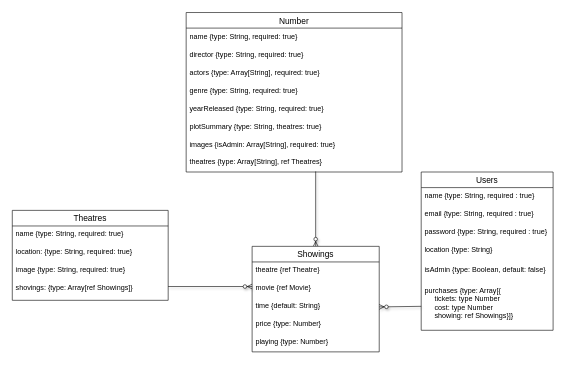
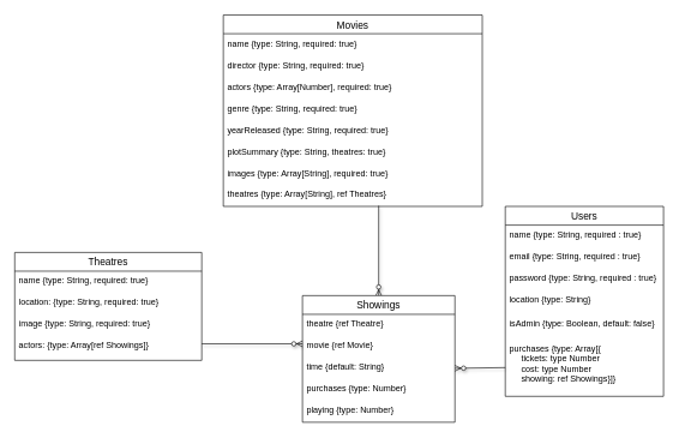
  <mxCell id="0" />
  <mxCell id="1" parent="0" />
- <mxCell id="2" value="Number" style="swimlane;fontStyle=0;childLayout=stackLayout;horizontal=1;startSize=26;horizontalStack=0;resizeParent=1;resizeParentMax=0;resizeLast=0;collapsible=1;marginBottom=0;align=center;fontSize=14;" vertex="1" parent="1"><mxGeometry x="310" y="20" width="360" height="266" as="geometry" /></mxCell>
+ <mxCell id="2" value="Movies" style="swimlane;fontStyle=0;childLayout=stackLayout;horizontal=1;startSize=26;horizontalStack=0;resizeParent=1;resizeParentMax=0;resizeLast=0;collapsible=1;marginBottom=0;align=center;fontSize=14;" vertex="1" parent="1"><mxGeometry x="310" y="20" width="360" height="266" as="geometry" /></mxCell>
  <mxCell id="3" value="name {type: String, required: true}" style="text;strokeColor=none;fillColor=none;spacingLeft=4;spacingRight=4;overflow=hidden;rotatable=0;points=[[0,0.5],[1,0.5]];portConstraint=eastwest;fontSize=12;" vertex="1" parent="2"><mxGeometry y="26" width="360" height="30" as="geometry" /></mxCell>
  <mxCell id="4" value="director {type: String, required: true}" style="text;strokeColor=none;fillColor=none;spacingLeft=4;spacingRight=4;overflow=hidden;rotatable=0;points=[[0,0.5],[1,0.5]];portConstraint=eastwest;fontSize=12;" vertex="1" parent="2"><mxGeometry y="56" width="360" height="30" as="geometry" /></mxCell>
- <mxCell id="5" value="actors {type: Array[String], required: true}" style="text;strokeColor=none;fillColor=none;spacingLeft=4;spacingRight=4;overflow=hidden;rotatable=0;points=[[0,0.5],[1,0.5]];portConstraint=eastwest;fontSize=12;" vertex="1" parent="2"><mxGeometry y="86" width="360" height="30" as="geometry" /></mxCell>
+ <mxCell id="5" value="actors {type: Array[Number], required: true}" style="text;strokeColor=none;fillColor=none;spacingLeft=4;spacingRight=4;overflow=hidden;rotatable=0;points=[[0,0.5],[1,0.5]];portConstraint=eastwest;fontSize=12;" vertex="1" parent="2"><mxGeometry y="86" width="360" height="30" as="geometry" /></mxCell>
  <mxCell id="6" value="genre {type: String, required: true}" style="text;strokeColor=none;fillColor=none;spacingLeft=4;spacingRight=4;overflow=hidden;rotatable=0;points=[[0,0.5],[1,0.5]];portConstraint=eastwest;fontSize=12;" vertex="1" parent="2"><mxGeometry y="116" width="360" height="30" as="geometry" /></mxCell>
  <mxCell id="7" value="yearReleased {type: String, required: true}" style="text;strokeColor=none;fillColor=none;spacingLeft=4;spacingRight=4;overflow=hidden;rotatable=0;points=[[0,0.5],[1,0.5]];portConstraint=eastwest;fontSize=12;" vertex="1" parent="2"><mxGeometry y="146" width="360" height="30" as="geometry" /></mxCell>
  <mxCell id="8" value="plotSummary {type: String, theatres: true}" style="text;strokeColor=none;fillColor=none;spacingLeft=4;spacingRight=4;overflow=hidden;rotatable=0;points=[[0,0.5],[1,0.5]];portConstraint=eastwest;fontSize=12;" vertex="1" parent="2"><mxGeometry y="176" width="360" height="30" as="geometry" /></mxCell>
- <mxCell id="9" value="images {isAdmin: Array[String], required: true}" style="text;strokeColor=none;fillColor=none;spacingLeft=4;spacingRight=4;overflow=hidden;rotatable=0;points=[[0,0.5],[1,0.5]];portConstraint=eastwest;fontSize=12;" vertex="1" parent="2"><mxGeometry y="206" width="360" height="30" as="geometry" /></mxCell>
+ <mxCell id="9" value="images {type: Array[String], required: true}" style="text;strokeColor=none;fillColor=none;spacingLeft=4;spacingRight=4;overflow=hidden;rotatable=0;points=[[0,0.5],[1,0.5]];portConstraint=eastwest;fontSize=12;" vertex="1" parent="2"><mxGeometry y="206" width="360" height="30" as="geometry" /></mxCell>
  <mxCell id="10" value="theatres {type: Array[String], ref Theatres}" style="text;strokeColor=none;fillColor=none;spacingLeft=4;spacingRight=4;overflow=hidden;rotatable=0;points=[[0,0.5],[1,0.5]];portConstraint=eastwest;fontSize=12;" vertex="1" parent="2"><mxGeometry y="236" width="360" height="30" as="geometry" /></mxCell>
  <mxCell id="11" value="Theatres" style="swimlane;fontStyle=0;childLayout=stackLayout;horizontal=1;startSize=26;horizontalStack=0;resizeParent=1;resizeParentMax=0;resizeLast=0;collapsible=1;marginBottom=0;align=center;fontSize=14;" vertex="1" parent="1"><mxGeometry x="20" y="350" width="260" height="150" as="geometry" /></mxCell>
  <mxCell id="12" value="name {type: String, required: true}" style="text;strokeColor=none;fillColor=none;spacingLeft=4;spacingRight=4;overflow=hidden;rotatable=0;points=[[0,0.5],[1,0.5]];portConstraint=eastwest;fontSize=12;" vertex="1" parent="11"><mxGeometry y="26" width="260" height="30" as="geometry" /></mxCell>
  <mxCell id="13" value="location: {type: String, required: true}" style="text;strokeColor=none;fillColor=none;spacingLeft=4;spacingRight=4;overflow=hidden;rotatable=0;points=[[0,0.5],[1,0.5]];portConstraint=eastwest;fontSize=12;" vertex="1" parent="11"><mxGeometry y="56" width="260" height="30" as="geometry" /></mxCell>
  <mxCell id="14" value="image {type: String, required: true}" style="text;strokeColor=none;fillColor=none;spacingLeft=4;spacingRight=4;overflow=hidden;rotatable=0;points=[[0,0.5],[1,0.5]];portConstraint=eastwest;fontSize=12;" vertex="1" parent="11"><mxGeometry y="86" width="260" height="30" as="geometry" /></mxCell>
- <mxCell id="15" value="shovings: {type: Array[ref Showings]}" style="text;strokeColor=none;fillColor=none;spacingLeft=4;spacingRight=4;overflow=hidden;rotatable=0;points=[[0,0.5],[1,0.5]];portConstraint=eastwest;fontSize=12;" vertex="1" parent="11"><mxGeometry y="116" width="260" height="34" as="geometry" /></mxCell>
+ <mxCell id="15" value="actors: {type: Array[ref Showings]}" style="text;strokeColor=none;fillColor=none;spacingLeft=4;spacingRight=4;overflow=hidden;rotatable=0;points=[[0,0.5],[1,0.5]];portConstraint=eastwest;fontSize=12;" vertex="1" parent="11"><mxGeometry y="116" width="260" height="34" as="geometry" /></mxCell>
  <mxCell id="16" value="" style="fontSize=12;html=1;endArrow=ERzeroToMany;endFill=1;shadow=1;entryX=0;entryY=0.5;entryDx=0;entryDy=0;" edge="1" parent="1"><mxGeometry width="100" height="100" relative="1" as="geometry"><mxPoint x="280" y="477" as="sourcePoint" /><mxPoint x="420" y="477" as="targetPoint" /></mxGeometry></mxCell>
  <mxCell id="17" value="" style="fontSize=12;html=1;endArrow=ERzeroToMany;endFill=1;shadow=1;entryX=0.5;entryY=0;entryDx=0;entryDy=0;" edge="1" parent="1" target="18"><mxGeometry width="100" height="100" relative="1" as="geometry"><mxPoint x="526" y="285" as="sourcePoint" /><mxPoint x="370" y="380" as="targetPoint" /></mxGeometry></mxCell>
  <mxCell id="18" value="Showings" style="swimlane;fontStyle=0;childLayout=stackLayout;horizontal=1;startSize=26;horizontalStack=0;resizeParent=1;resizeParentMax=0;resizeLast=0;collapsible=1;marginBottom=0;align=center;fontSize=14;" vertex="1" parent="1"><mxGeometry x="420" y="410" width="212" height="176" as="geometry" /></mxCell>
  <mxCell id="19" value="theatre {ref Theatre}" style="text;strokeColor=none;fillColor=none;spacingLeft=4;spacingRight=4;overflow=hidden;rotatable=0;points=[[0,0.5],[1,0.5]];portConstraint=eastwest;fontSize=12;" vertex="1" parent="18"><mxGeometry y="26" width="212" height="30" as="geometry" /></mxCell>
  <mxCell id="20" value="movie {ref Movie}" style="text;strokeColor=none;fillColor=none;spacingLeft=4;spacingRight=4;overflow=hidden;rotatable=0;points=[[0,0.5],[1,0.5]];portConstraint=eastwest;fontSize=12;" vertex="1" parent="18"><mxGeometry y="56" width="212" height="30" as="geometry" /></mxCell>
  <mxCell id="21" value="time {default: String}" style="text;strokeColor=none;fillColor=none;spacingLeft=4;spacingRight=4;overflow=hidden;rotatable=0;points=[[0,0.5],[1,0.5]];portConstraint=eastwest;fontSize=12;" vertex="1" parent="18"><mxGeometry y="86" width="212" height="30" as="geometry" /></mxCell>
- <mxCell id="22" value="price {type: Number}" style="text;strokeColor=none;fillColor=none;spacingLeft=4;spacingRight=4;overflow=hidden;rotatable=0;points=[[0,0.5],[1,0.5]];portConstraint=eastwest;fontSize=12;" vertex="1" parent="18"><mxGeometry y="116" width="212" height="30" as="geometry" /></mxCell>
+ <mxCell id="22" value="purchases {type: Number}" style="text;strokeColor=none;fillColor=none;spacingLeft=4;spacingRight=4;overflow=hidden;rotatable=0;points=[[0,0.5],[1,0.5]];portConstraint=eastwest;fontSize=12;" vertex="1" parent="18"><mxGeometry y="116" width="212" height="30" as="geometry" /></mxCell>
  <mxCell id="23" value="playing {type: Number}" style="text;strokeColor=none;fillColor=none;spacingLeft=4;spacingRight=4;overflow=hidden;rotatable=0;points=[[0,0.5],[1,0.5]];portConstraint=eastwest;fontSize=12;" vertex="1" parent="18"><mxGeometry y="146" width="212" height="30" as="geometry" /></mxCell>
  <mxCell id="24" value="" style="fontSize=12;html=1;endArrow=ERzeroToMany;endFill=1;shadow=1;exitX=0;exitY=0.5;exitDx=0;exitDy=0;entryX=1;entryY=0.5;entryDx=0;entryDy=0;" edge="1" parent="1" source="31" target="21"><mxGeometry width="100" height="100" relative="1" as="geometry"><mxPoint x="450" y="420" as="sourcePoint" /><mxPoint x="550" y="320" as="targetPoint" /></mxGeometry></mxCell>
  <mxCell id="25" value="Users" style="swimlane;fontStyle=0;childLayout=stackLayout;horizontal=1;startSize=26;horizontalStack=0;resizeParent=1;resizeParentMax=0;resizeLast=0;collapsible=1;marginBottom=0;align=center;fontSize=14;" vertex="1" parent="1"><mxGeometry x="702" y="286" width="220" height="264" as="geometry" /></mxCell>
  <mxCell id="26" value="name {type: String, required : true}" style="text;strokeColor=none;fillColor=none;spacingLeft=4;spacingRight=4;overflow=hidden;rotatable=0;points=[[0,0.5],[1,0.5]];portConstraint=eastwest;fontSize=12;" vertex="1" parent="25"><mxGeometry y="26" width="220" height="30" as="geometry" /></mxCell>
  <mxCell id="27" value="email {type: String, required : true}" style="text;strokeColor=none;fillColor=none;spacingLeft=4;spacingRight=4;overflow=hidden;rotatable=0;points=[[0,0.5],[1,0.5]];portConstraint=eastwest;fontSize=12;" vertex="1" parent="25"><mxGeometry y="56" width="220" height="30" as="geometry" /></mxCell>
  <mxCell id="28" value="password {type: String, required : true}" style="text;strokeColor=none;fillColor=none;spacingLeft=4;spacingRight=4;overflow=hidden;rotatable=0;points=[[0,0.5],[1,0.5]];portConstraint=eastwest;fontSize=12;" vertex="1" parent="25"><mxGeometry y="86" width="220" height="30" as="geometry" /></mxCell>
  <mxCell id="29" value="location {type: String}" style="text;strokeColor=none;fillColor=none;spacingLeft=4;spacingRight=4;overflow=hidden;rotatable=0;points=[[0,0.5],[1,0.5]];portConstraint=eastwest;fontSize=12;" vertex="1" parent="25"><mxGeometry y="116" width="220" height="34" as="geometry" /></mxCell>
  <mxCell id="30" value="isAdmin {type: Boolean, default: false}" style="text;strokeColor=none;fillColor=none;spacingLeft=4;spacingRight=4;overflow=hidden;rotatable=0;points=[[0,0.5],[1,0.5]];portConstraint=eastwest;fontSize=12;" vertex="1" parent="25"><mxGeometry y="150" width="220" height="34" as="geometry" /></mxCell>
  <mxCell id="31" value="purchases {type: Array[{&#10;     tickets: type Number&#10;     cost: type Number&#10;     showing: ref Showings}]}" style="text;strokeColor=none;fillColor=none;spacingLeft=4;spacingRight=4;overflow=hidden;rotatable=0;points=[[0,0.5],[1,0.5]];portConstraint=eastwest;fontSize=12;" vertex="1" parent="25"><mxGeometry y="184" width="220" height="80" as="geometry" /></mxCell>
